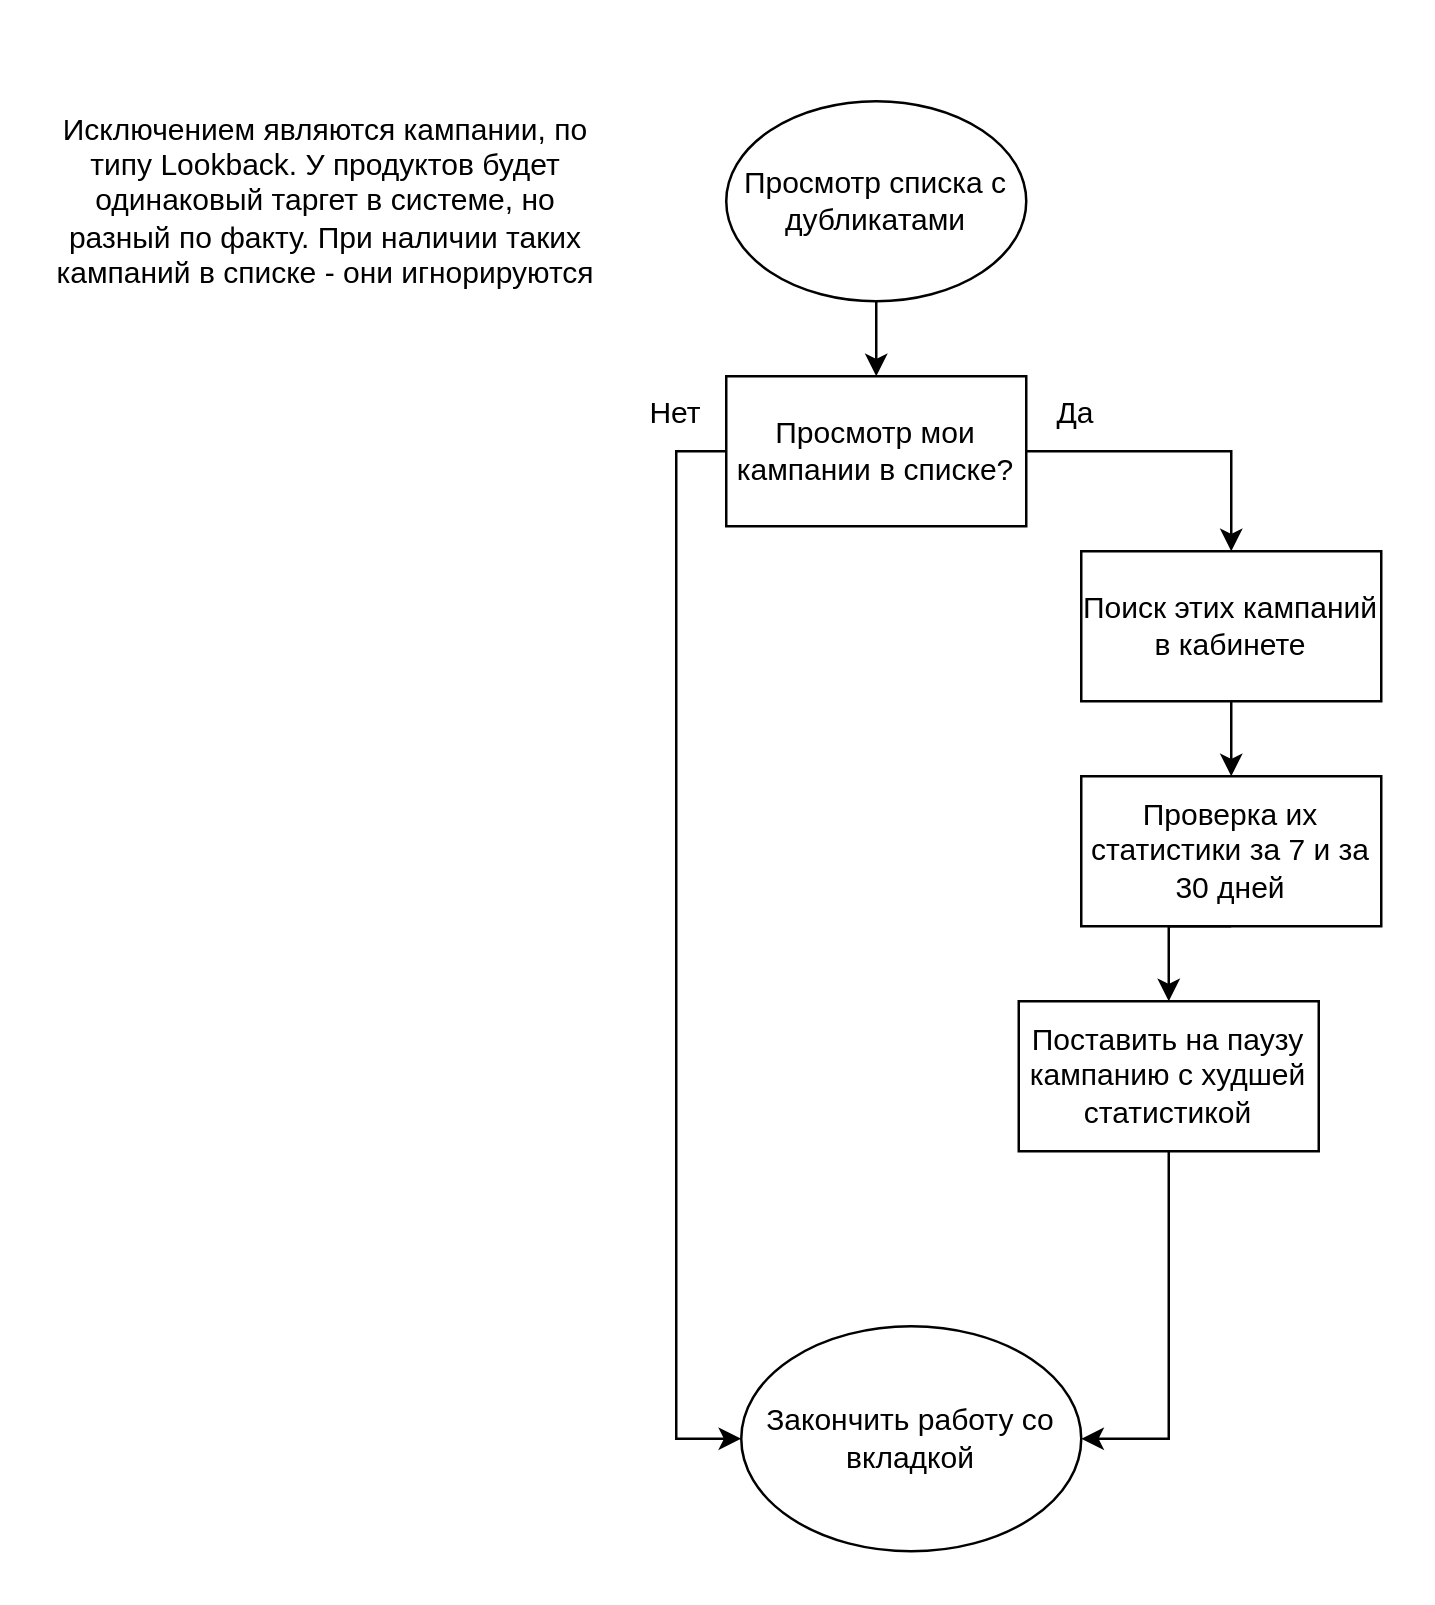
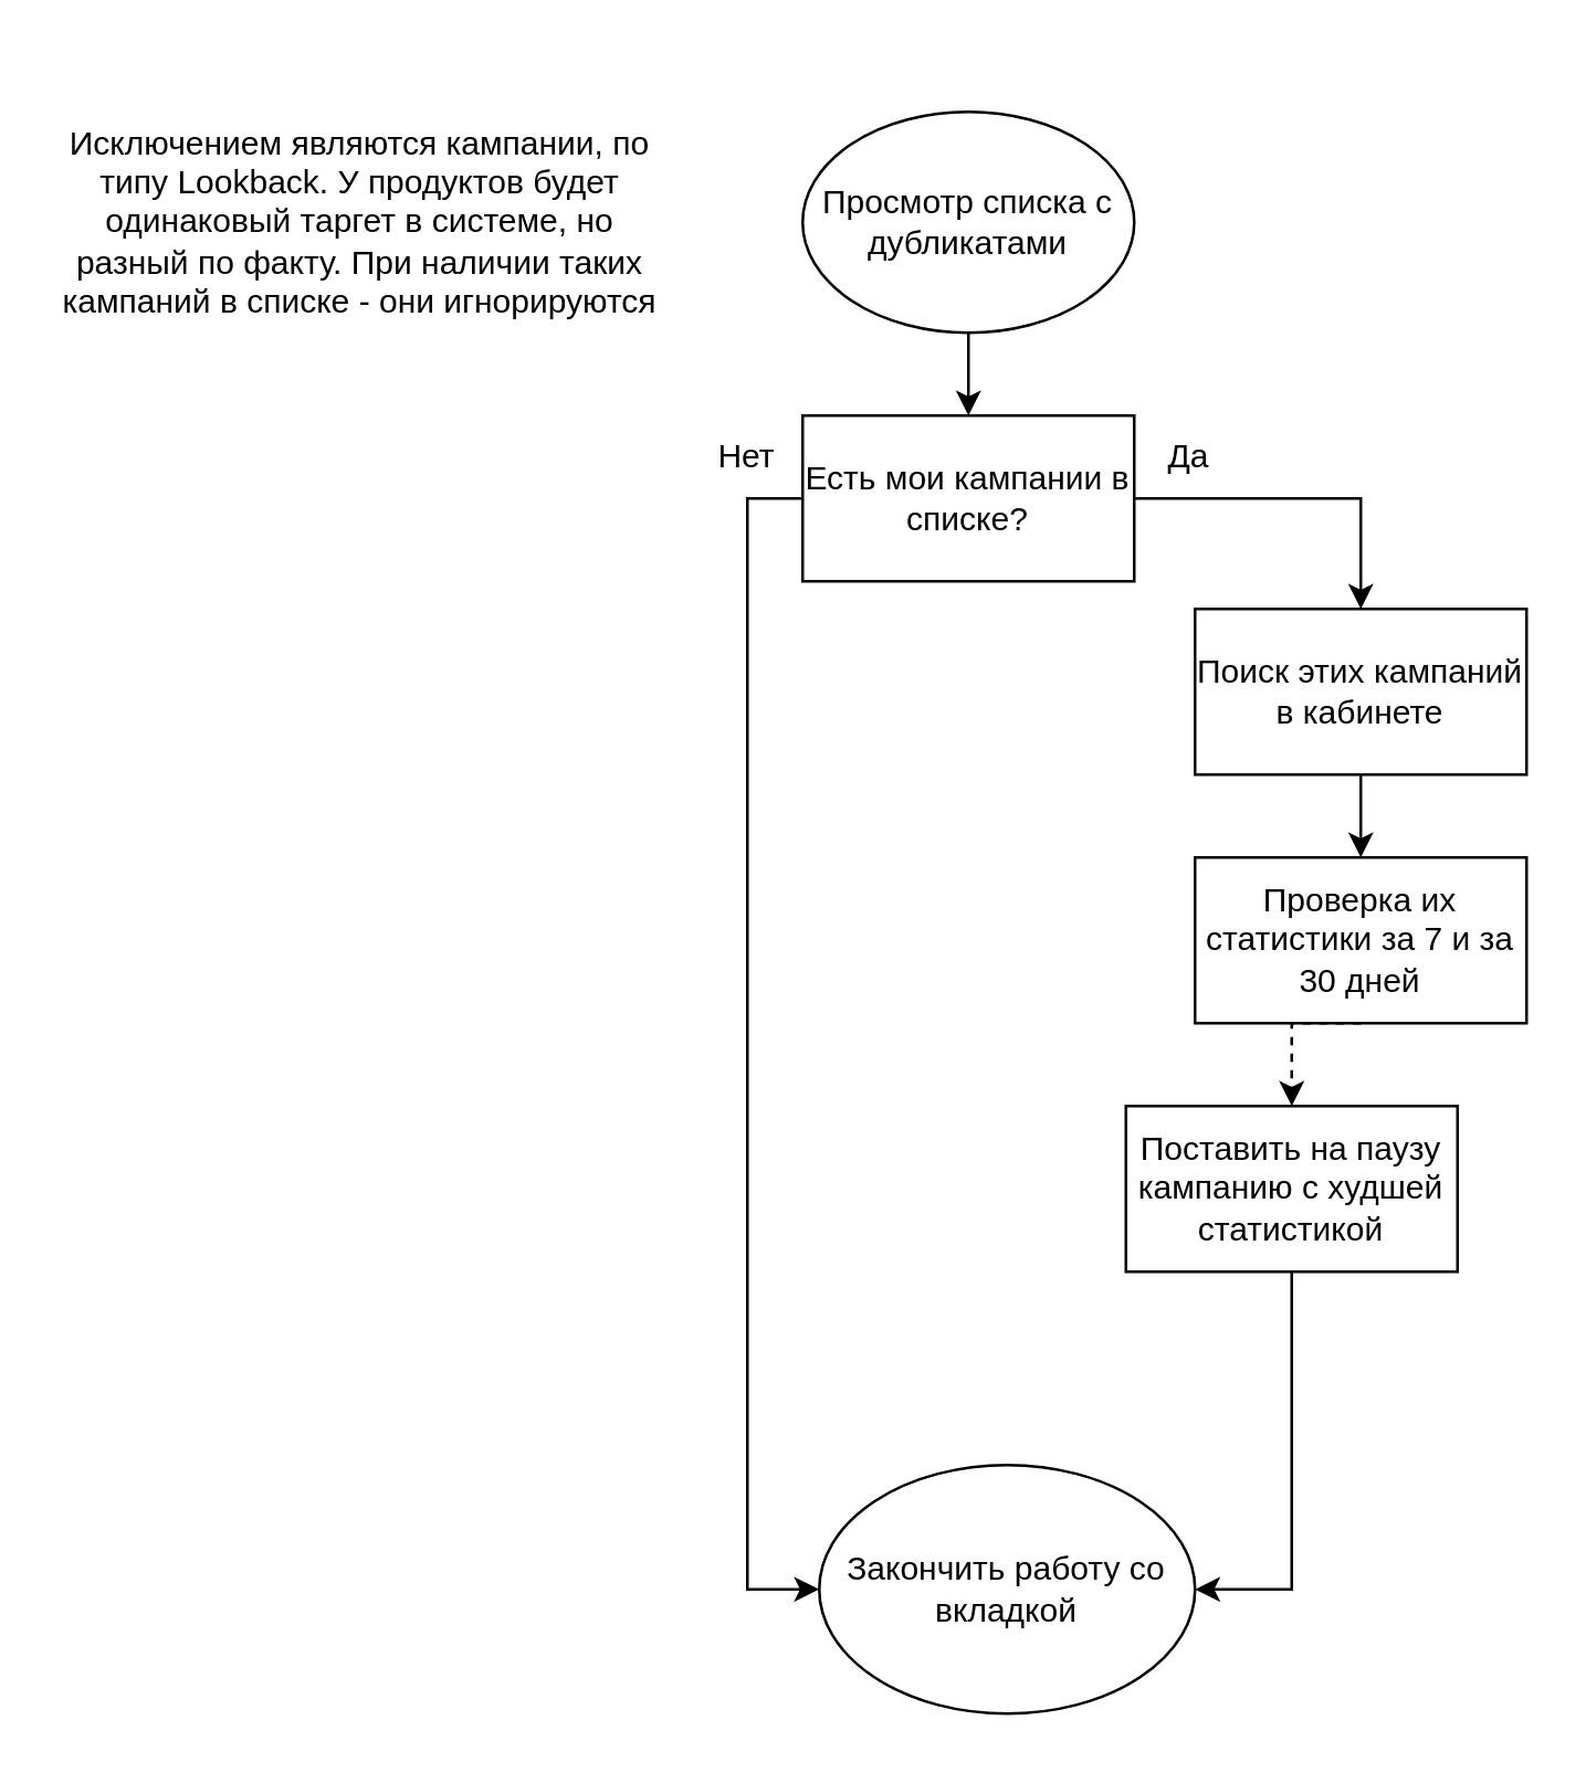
  <mxCell id="0" />
  <mxCell id="1" parent="0" />
  <mxCell id="2" value="Исключением являются кампании, по типу Lookback. У продуктов будет одинаковый таргет в системе, но разный по факту. При наличии таких кампаний в списке - они игнорируются" style="text;html=1;align=center;verticalAlign=middle;whiteSpace=wrap;rounded=0;" vertex="1" parent="1"><mxGeometry x="20" y="20" width="220" height="120" as="geometry" /></mxCell>
  <mxCell id="3" style="edgeStyle=orthogonalEdgeStyle;rounded=0;orthogonalLoop=1;jettySize=auto;html=1;exitX=0.5;exitY=1;exitDx=0;exitDy=0;entryX=0.5;entryY=0;entryDx=0;entryDy=0;" edge="1" parent="1" source="4" target="7"><mxGeometry relative="1" as="geometry" /></mxCell>
  <mxCell id="4" value="Просмотр списка с дубликатами" style="ellipse;whiteSpace=wrap;html=1;" vertex="1" parent="1"><mxGeometry x="290" y="40" width="120" height="80" as="geometry" /></mxCell>
  <mxCell id="5" style="edgeStyle=orthogonalEdgeStyle;rounded=0;orthogonalLoop=1;jettySize=auto;html=1;exitX=0;exitY=0.5;exitDx=0;exitDy=0;entryX=0;entryY=0.5;entryDx=0;entryDy=0;" edge="1" parent="1" source="7" target="8"><mxGeometry relative="1" as="geometry" /></mxCell>
  <mxCell id="6" style="edgeStyle=orthogonalEdgeStyle;rounded=0;orthogonalLoop=1;jettySize=auto;html=1;exitX=1;exitY=0.5;exitDx=0;exitDy=0;entryX=0.5;entryY=0;entryDx=0;entryDy=0;" edge="1" parent="1" source="7" target="11"><mxGeometry relative="1" as="geometry" /></mxCell>
- <mxCell id="7" value="Просмотр мои кампании в списке?" style="rounded=0;whiteSpace=wrap;html=1;" vertex="1" parent="1"><mxGeometry x="290" y="150" width="120" height="60" as="geometry" /></mxCell>
+ <mxCell id="7" value="Есть мои кампании в списке?" style="rounded=0;whiteSpace=wrap;html=1;" vertex="1" parent="1"><mxGeometry x="290" y="150" width="120" height="60" as="geometry" /></mxCell>
  <mxCell id="8" value="Закончить работу со вкладкой" style="ellipse;whiteSpace=wrap;html=1;" vertex="1" parent="1"><mxGeometry x="296" y="530" width="136" height="90" as="geometry" /></mxCell>
  <mxCell id="9" value="Нет" style="text;html=1;align=center;verticalAlign=middle;whiteSpace=wrap;rounded=0;" vertex="1" parent="1"><mxGeometry x="240" y="150" width="60" height="30" as="geometry" /></mxCell>
  <mxCell id="10" style="edgeStyle=orthogonalEdgeStyle;rounded=0;orthogonalLoop=1;jettySize=auto;html=1;exitX=0.5;exitY=1;exitDx=0;exitDy=0;entryX=0.5;entryY=0;entryDx=0;entryDy=0;" edge="1" parent="1" source="11" target="14"><mxGeometry relative="1" as="geometry" /></mxCell>
  <mxCell id="11" value="Поиск этих кампаний в кабинете" style="rounded=0;whiteSpace=wrap;html=1;" vertex="1" parent="1"><mxGeometry x="432" y="220" width="120" height="60" as="geometry" /></mxCell>
  <mxCell id="12" value="Да" style="text;html=1;align=center;verticalAlign=middle;whiteSpace=wrap;rounded=0;" vertex="1" parent="1"><mxGeometry x="400" y="150" width="60" height="30" as="geometry" /></mxCell>
- <mxCell id="13" style="edgeStyle=orthogonalEdgeStyle;rounded=0;orthogonalLoop=1;jettySize=auto;html=1;exitX=0.5;exitY=1;exitDx=0;exitDy=0;entryX=0.5;entryY=0;entryDx=0;entryDy=0;" edge="1" parent="1" source="14" target="16"><mxGeometry relative="1" as="geometry" /></mxCell>
+ <mxCell id="13" style="edgeStyle=orthogonalEdgeStyle;rounded=0;orthogonalLoop=1;jettySize=auto;html=1;exitX=0.5;exitY=1;exitDx=0;exitDy=0;entryX=0.5;entryY=0;entryDx=0;entryDy=0;dashed=1;" edge="1" parent="1" source="14" target="16"><mxGeometry relative="1" as="geometry" /></mxCell>
  <mxCell id="14" value="Проверка их статистики за 7 и за 30 дней" style="rounded=0;whiteSpace=wrap;html=1;" vertex="1" parent="1"><mxGeometry x="432" y="310" width="120" height="60" as="geometry" /></mxCell>
  <mxCell id="15" style="edgeStyle=orthogonalEdgeStyle;rounded=0;orthogonalLoop=1;jettySize=auto;html=1;exitX=0.5;exitY=1;exitDx=0;exitDy=0;entryX=1;entryY=0.5;entryDx=0;entryDy=0;" edge="1" parent="1" source="16" target="8"><mxGeometry relative="1" as="geometry" /></mxCell>
  <mxCell id="16" value="Поставить на паузу кампанию с худшей статистикой" style="rounded=0;whiteSpace=wrap;html=1;" vertex="1" parent="1"><mxGeometry x="407" y="400" width="120" height="60" as="geometry" /></mxCell>
